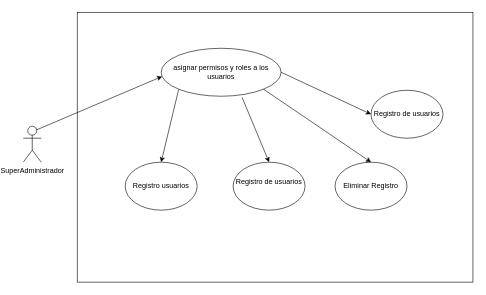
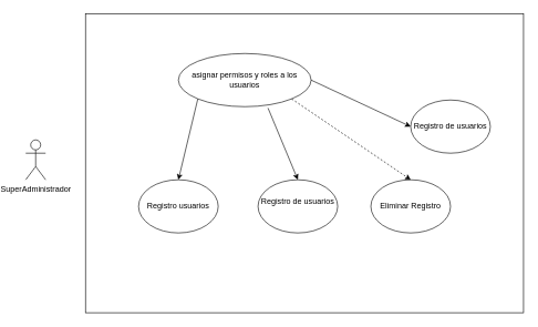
  <mxCell id="0" />
  <mxCell id="1" parent="0" />
  <mxCell id="2" value="SuperAdministrador" style="shape=umlActor;verticalLabelPosition=bottom;verticalAlign=top;html=1;outlineConnect=0;" vertex="1" parent="1"><mxGeometry x="20" y="210" width="30" height="60" as="geometry" /></mxCell>
  <mxCell id="3" value="" style="rounded=0;whiteSpace=wrap;html=1;" vertex="1" parent="1"><mxGeometry x="110" y="20" width="660" height="450" as="geometry" /></mxCell>
  <mxCell id="4" value="&lt;font style=&quot;vertical-align: inherit&quot;&gt;&lt;font style=&quot;vertical-align: inherit&quot;&gt;asignar permisos y roles a los usuarios&lt;/font&gt;&lt;/font&gt;" style="ellipse;whiteSpace=wrap;html=1;" vertex="1" parent="1"><mxGeometry x="250" y="80" width="200" height="80" as="geometry" /></mxCell>
  <mxCell id="5" value="&lt;font style=&quot;vertical-align: inherit&quot;&gt;&lt;font style=&quot;vertical-align: inherit&quot;&gt;Registro usuarios&lt;/font&gt;&lt;/font&gt;" style="ellipse;whiteSpace=wrap;html=1;" vertex="1" parent="1"><mxGeometry x="190" y="270" width="120" height="80" as="geometry" /></mxCell>
  <mxCell id="6" value="&lt;font style=&quot;vertical-align: inherit&quot;&gt;&lt;font style=&quot;vertical-align: inherit&quot;&gt;Registro de usuarios&lt;br&gt;&lt;br&gt;&lt;/font&gt;&lt;/font&gt;" style="ellipse;whiteSpace=wrap;html=1;" vertex="1" parent="1"><mxGeometry x="370" y="270" width="120" height="80" as="geometry" /></mxCell>
  <mxCell id="7" value="Eliminar Registro" style="ellipse;whiteSpace=wrap;html=1;" vertex="1" parent="1"><mxGeometry x="540" y="270" width="120" height="80" as="geometry" /></mxCell>
  <mxCell id="8" value="Registro de usuarios" style="ellipse;whiteSpace=wrap;html=1;" vertex="1" parent="1"><mxGeometry x="600" y="150" width="120" height="80" as="geometry" /></mxCell>
- <mxCell id="9" value="" style="endArrow=classic;html=1;exitX=1;exitY=1;exitDx=0;exitDy=0;entryX=0.5;entryY=0;entryDx=0;entryDy=0;" edge="1" parent="1" source="4" target="7"><mxGeometry width="50" height="50" relative="1" as="geometry"><mxPoint x="390" y="180" as="sourcePoint" /><mxPoint x="440" y="130" as="targetPoint" /></mxGeometry></mxCell>
+ <mxCell id="9" value="" style="endArrow=classic;html=1;exitX=1;exitY=1;exitDx=0;exitDy=0;entryX=0.5;entryY=0;entryDx=0;entryDy=0;dashed=1;" edge="1" parent="1" source="4" target="7"><mxGeometry width="50" height="50" relative="1" as="geometry"><mxPoint x="390" y="180" as="sourcePoint" /><mxPoint x="440" y="130" as="targetPoint" /></mxGeometry></mxCell>
  <mxCell id="10" value="" style="endArrow=classic;html=1;exitX=1;exitY=0.5;exitDx=0;exitDy=0;entryX=0;entryY=0.5;entryDx=0;entryDy=0;" edge="1" parent="1" source="4" target="8"><mxGeometry width="50" height="50" relative="1" as="geometry"><mxPoint x="320" y="270" as="sourcePoint" /><mxPoint x="370" y="220" as="targetPoint" /></mxGeometry></mxCell>
  <mxCell id="11" value="" style="endArrow=classic;html=1;exitX=0.675;exitY=1.025;exitDx=0;exitDy=0;exitPerimeter=0;entryX=0.5;entryY=0;entryDx=0;entryDy=0;" edge="1" parent="1" source="4" target="6"><mxGeometry width="50" height="50" relative="1" as="geometry"><mxPoint x="320" y="270" as="sourcePoint" /><mxPoint x="370" y="220" as="targetPoint" /></mxGeometry></mxCell>
  <mxCell id="12" value="" style="endArrow=classic;html=1;exitX=0;exitY=1;exitDx=0;exitDy=0;" edge="1" parent="1" source="4"><mxGeometry width="50" height="50" relative="1" as="geometry"><mxPoint x="320" y="270" as="sourcePoint" /><mxPoint x="250" y="270" as="targetPoint" /></mxGeometry></mxCell>
- <mxCell id="13" value="" style="endArrow=classic;html=1;exitX=0.75;exitY=0.1;exitDx=0;exitDy=0;exitPerimeter=0;entryX=0.008;entryY=0.588;entryDx=0;entryDy=0;entryPerimeter=0;" edge="1" parent="1" source="2" target="4"><mxGeometry width="50" height="50" relative="1" as="geometry"><mxPoint x="320" y="270" as="sourcePoint" /><mxPoint x="370" y="220" as="targetPoint" /><Array as="points" /></mxGeometry></mxCell>
